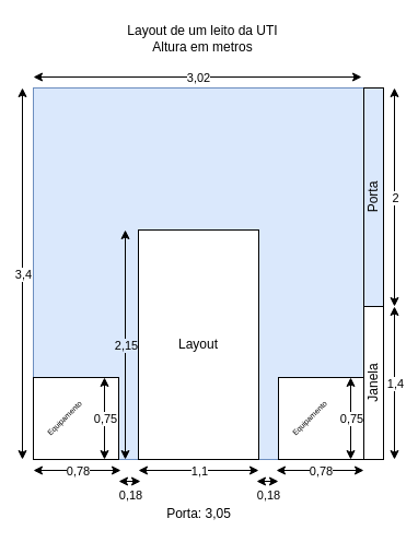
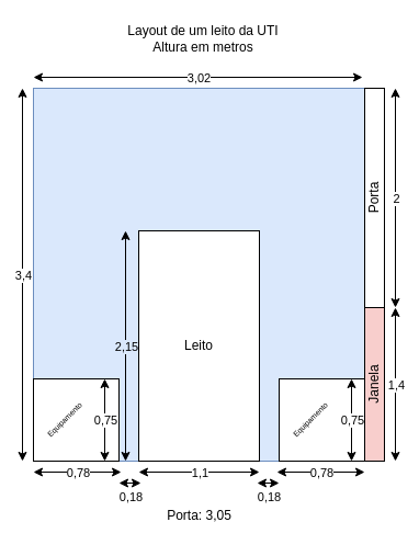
  <mxCell id="0" />
  <mxCell id="1" parent="0" />
  <mxCell id="2" value="" style="rounded=0;whiteSpace=wrap;html=1;fillColor=#dae8fc;strokeColor=#6c8ebf;" vertex="1" parent="1"><mxGeometry x="30" y="80" width="302" height="340" as="geometry" /></mxCell>
  <mxCell id="3" value="" style="endArrow=classic;startArrow=classic;html=1;rounded=0;metaEdit=0;shadow=0;" edge="1" parent="1"><mxGeometry width="50" height="50" relative="1" as="geometry"><mxPoint x="20" y="420" as="sourcePoint" /><mxPoint x="20" y="80" as="targetPoint" /></mxGeometry></mxCell>
  <mxCell id="4" value="&lt;br&gt;" style="edgeLabel;html=1;align=center;verticalAlign=middle;resizable=0;points=[];" vertex="1" connectable="0" parent="3"><mxGeometry x="0.424" y="-1" relative="1" as="geometry"><mxPoint as="offset" /></mxGeometry></mxCell>
  <mxCell id="5" value="3,4" style="edgeLabel;html=1;align=center;verticalAlign=middle;resizable=0;points=[];" vertex="1" connectable="0" parent="3"><mxGeometry relative="1" as="geometry"><mxPoint as="offset" /></mxGeometry></mxCell>
  <mxCell id="6" value="" style="endArrow=classic;startArrow=classic;html=1;rounded=0;shadow=0;sketch=0;" edge="1" parent="1"><mxGeometry width="50" height="50" relative="1" as="geometry"><mxPoint x="30" y="70" as="sourcePoint" /><mxPoint x="330" y="70" as="targetPoint" /></mxGeometry></mxCell>
  <mxCell id="7" value="3,02" style="edgeLabel;html=1;align=center;verticalAlign=middle;resizable=0;points=[];" vertex="1" connectable="0" parent="6"><mxGeometry relative="1" as="geometry"><mxPoint as="offset" /></mxGeometry></mxCell>
  <mxCell id="8" value="" style="endArrow=classic;startArrow=classic;html=1;rounded=0;shadow=0;sketch=0;" edge="1" parent="1"><mxGeometry width="50" height="50" relative="1" as="geometry"><mxPoint x="360" y="280" as="sourcePoint" /><mxPoint x="360" y="80" as="targetPoint" /></mxGeometry></mxCell>
  <mxCell id="9" value="2" style="edgeLabel;html=1;align=center;verticalAlign=middle;resizable=0;points=[];" vertex="1" connectable="0" parent="8"><mxGeometry relative="1" as="geometry"><mxPoint as="offset" /></mxGeometry></mxCell>
- <mxCell id="10" value="Janela" style="rounded=0;whiteSpace=wrap;html=1;horizontal=0;" vertex="1" parent="1"><mxGeometry x="332" y="280" width="18" height="140" as="geometry" /></mxCell>
+ <mxCell id="10" value="Janela" style="rounded=0;whiteSpace=wrap;html=1;horizontal=0;fillColor=#f8cecc;" vertex="1" parent="1"><mxGeometry x="332" y="280" width="18" height="140" as="geometry" /></mxCell>
  <mxCell id="11" value="" style="endArrow=classic;startArrow=classic;html=1;rounded=0;shadow=0;sketch=0;" edge="1" parent="1"><mxGeometry width="50" height="50" relative="1" as="geometry"><mxPoint x="360" y="420" as="sourcePoint" /><mxPoint x="360" y="280" as="targetPoint" /></mxGeometry></mxCell>
  <mxCell id="12" value="1,4" style="edgeLabel;html=1;align=center;verticalAlign=middle;resizable=0;points=[];" vertex="1" connectable="0" parent="11"><mxGeometry relative="1" as="geometry"><mxPoint as="offset" /></mxGeometry></mxCell>
- <mxCell id="13" value="Layout" style="rounded=0;whiteSpace=wrap;html=1;" vertex="1" parent="1"><mxGeometry x="126" y="210" width="110" height="210" as="geometry" /></mxCell>
+ <mxCell id="13" value="Leito" style="rounded=0;whiteSpace=wrap;html=1;" vertex="1" parent="1"><mxGeometry x="126" y="210" width="110" height="210" as="geometry" /></mxCell>
  <mxCell id="14" value="" style="rounded=0;whiteSpace=wrap;html=1;align=left;" vertex="1" parent="1"><mxGeometry x="30" y="345" width="78" height="75" as="geometry" /></mxCell>
  <mxCell id="15" value="" style="rounded=0;whiteSpace=wrap;html=1;" vertex="1" parent="1"><mxGeometry x="254" y="345" width="78" height="75" as="geometry" /></mxCell>
  <mxCell id="16" value="" style="endArrow=classic;startArrow=classic;html=1;rounded=0;shadow=0;sketch=0;targetPerimeterSpacing=0;" edge="1" parent="1"><mxGeometry width="50" height="50" relative="1" as="geometry"><mxPoint x="95" y="420" as="sourcePoint" /><mxPoint x="95" y="345" as="targetPoint" /></mxGeometry></mxCell>
  <mxCell id="17" value="0,75" style="edgeLabel;html=1;align=center;verticalAlign=middle;resizable=0;points=[];" vertex="1" connectable="0" parent="16"><mxGeometry relative="1" as="geometry"><mxPoint as="offset" /></mxGeometry></mxCell>
  <mxCell id="18" value="" style="endArrow=classic;startArrow=classic;html=1;rounded=0;shadow=0;sketch=0;" edge="1" parent="1"><mxGeometry width="50" height="50" relative="1" as="geometry"><mxPoint x="30" y="430" as="sourcePoint" /><mxPoint x="110" y="430" as="targetPoint" /></mxGeometry></mxCell>
  <mxCell id="19" value="0,78" style="edgeLabel;html=1;align=center;verticalAlign=middle;resizable=0;points=[];" vertex="1" connectable="0" parent="18"><mxGeometry relative="1" as="geometry"><mxPoint as="offset" /></mxGeometry></mxCell>
  <mxCell id="20" value="" style="endArrow=classic;startArrow=classic;html=1;rounded=0;shadow=0;sketch=0;exitX=0.75;exitY=1;exitDx=0;exitDy=0;entryX=0.75;entryY=0;entryDx=0;entryDy=0;" edge="1" parent="1"><mxGeometry width="50" height="50" relative="1" as="geometry"><mxPoint x="320" y="420" as="sourcePoint" /><mxPoint x="320" y="345" as="targetPoint" /></mxGeometry></mxCell>
  <mxCell id="21" value="0,75" style="edgeLabel;html=1;align=center;verticalAlign=middle;resizable=0;points=[];" vertex="1" connectable="0" parent="20"><mxGeometry relative="1" as="geometry"><mxPoint as="offset" /></mxGeometry></mxCell>
  <mxCell id="22" value="" style="endArrow=classic;startArrow=classic;html=1;rounded=0;shadow=0;sketch=0;" edge="1" parent="1"><mxGeometry width="50" height="50" relative="1" as="geometry"><mxPoint x="252" y="430" as="sourcePoint" /><mxPoint x="332" y="430" as="targetPoint" /></mxGeometry></mxCell>
  <mxCell id="23" value="0,78" style="edgeLabel;html=1;align=center;verticalAlign=middle;resizable=0;points=[];" vertex="1" connectable="0" parent="22"><mxGeometry relative="1" as="geometry"><mxPoint as="offset" /></mxGeometry></mxCell>
  <mxCell id="24" value="" style="endArrow=classic;startArrow=classic;html=1;rounded=0;shadow=0;sketch=0;exitX=0;exitY=0.5;exitDx=0;exitDy=0;entryX=1;entryY=0.5;entryDx=0;entryDy=0;" edge="1" parent="1"><mxGeometry width="50" height="50" relative="1" as="geometry"><mxPoint x="126" y="430" as="sourcePoint" /><mxPoint x="236" y="430" as="targetPoint" /></mxGeometry></mxCell>
  <mxCell id="25" value="1,1" style="edgeLabel;html=1;align=center;verticalAlign=middle;resizable=0;points=[];" vertex="1" connectable="0" parent="24"><mxGeometry relative="1" as="geometry"><mxPoint as="offset" /></mxGeometry></mxCell>
  <mxCell id="26" value="" style="endArrow=classic;startArrow=classic;html=1;rounded=0;shadow=0;sketch=0;" edge="1" parent="1"><mxGeometry width="50" height="50" relative="1" as="geometry"><mxPoint x="128" y="440" as="sourcePoint" /><mxPoint x="108" y="440" as="targetPoint" /></mxGeometry></mxCell>
  <mxCell id="27" value="0,18" style="edgeLabel;html=1;align=center;verticalAlign=middle;resizable=0;points=[];" vertex="1" connectable="0" parent="26"><mxGeometry relative="1" as="geometry"><mxPoint y="12" as="offset" /></mxGeometry></mxCell>
  <mxCell id="28" value="" style="endArrow=classic;startArrow=classic;html=1;rounded=0;shadow=0;sketch=0;" edge="1" parent="1"><mxGeometry width="50" height="50" relative="1" as="geometry"><mxPoint x="254" y="440" as="sourcePoint" /><mxPoint x="234" y="440" as="targetPoint" /></mxGeometry></mxCell>
  <mxCell id="29" value="0,18" style="edgeLabel;html=1;align=center;verticalAlign=middle;resizable=0;points=[];" vertex="1" connectable="0" parent="28"><mxGeometry relative="1" as="geometry"><mxPoint y="12" as="offset" /></mxGeometry></mxCell>
  <mxCell id="30" value="" style="endArrow=classic;startArrow=classic;html=1;rounded=0;shadow=0;sketch=0;" edge="1" parent="1"><mxGeometry width="50" height="50" relative="1" as="geometry"><mxPoint x="114" y="420" as="sourcePoint" /><mxPoint x="114" y="210" as="targetPoint" /></mxGeometry></mxCell>
  <mxCell id="31" value="2,15" style="edgeLabel;html=1;align=center;verticalAlign=middle;resizable=0;points=[];noLabel=0;container=0;backgroundOutline=0;labelBorderColor=none;labelBackgroundColor=#dae8fc;" vertex="1" connectable="0" parent="30"><mxGeometry relative="1" as="geometry"><mxPoint as="offset" /></mxGeometry></mxCell>
- <mxCell id="32" value="Porta" style="rounded=0;whiteSpace=wrap;html=1;horizontal=0;fillColor=#dae8fc;" vertex="1" parent="1"><mxGeometry x="332" y="80" width="18" height="200" as="geometry" /></mxCell>
+ <mxCell id="32" value="Porta" style="rounded=0;whiteSpace=wrap;html=1;horizontal=0;" vertex="1" parent="1"><mxGeometry x="332" y="80" width="18" height="200" as="geometry" /></mxCell>
  <mxCell id="33" value="&lt;font style=&quot;font-size: 12px;&quot;&gt;Porta: 3,05&lt;/font&gt;" style="text;html=1;align=center;verticalAlign=middle;resizable=0;points=[];autosize=1;strokeColor=none;fillColor=none;fontSize=8;" vertex="1" parent="1"><mxGeometry x="141" y="455" width="80" height="30" as="geometry" /></mxCell>
  <mxCell id="34" value="Layout de um leito da UTI&lt;br&gt;Altura em metros" style="text;html=1;strokeColor=none;fillColor=none;align=center;verticalAlign=middle;whiteSpace=wrap;rounded=0;fontSize=12;" vertex="1" parent="1"><mxGeometry x="60" y="20" width="250" height="30" as="geometry" /></mxCell>
  <mxCell id="35" value="Equipamento" style="text;html=1;strokeColor=none;fillColor=none;align=center;verticalAlign=middle;whiteSpace=wrap;rounded=0;fontSize=7;rotation=-45;" vertex="1" parent="1"><mxGeometry x="30" y="367.5" width="58" height="30" as="geometry" /></mxCell>
  <mxCell id="36" value="Equipamento" style="text;html=1;strokeColor=none;fillColor=none;align=center;verticalAlign=middle;whiteSpace=wrap;rounded=0;fontSize=7;rotation=-45;" vertex="1" parent="1"><mxGeometry x="254" y="367.5" width="58" height="30" as="geometry" /></mxCell>
